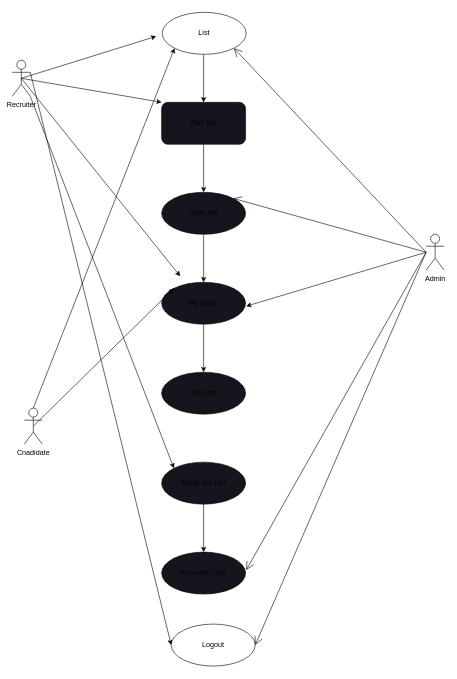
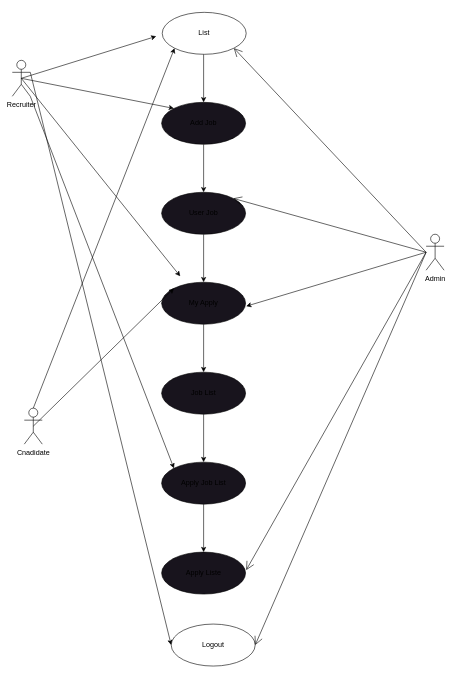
  <mxCell id="0" />
  <mxCell id="1" parent="0" />
  <mxCell id="2" value="" style="edgeStyle=none;html=1;" edge="1" parent="1" target="5"><mxGeometry relative="1" as="geometry"><mxPoint x="339" y="90" as="sourcePoint" /></mxGeometry></mxCell>
  <mxCell id="3" value="List" style="ellipse;whiteSpace=wrap;html=1;" vertex="1" parent="1"><mxGeometry x="270" y="20" width="140" height="70" as="geometry" /></mxCell>
  <mxCell id="4" value="" style="edgeStyle=none;html=1;" edge="1" parent="1" source="5" target="7"><mxGeometry relative="1" as="geometry" /></mxCell>
- <mxCell id="5" value="Add Job" style="whiteSpace=wrap;html=1;fillColor=rgb(24, 20, 29);rounded=1;" vertex="1" parent="1"><mxGeometry x="269" y="170" width="140" height="70" as="geometry" /></mxCell>
+ <mxCell id="5" value="Add Job" style="ellipse;whiteSpace=wrap;html=1;fillColor=rgb(24, 20, 29);" vertex="1" parent="1"><mxGeometry x="269" y="170" width="140" height="70" as="geometry" /></mxCell>
  <mxCell id="6" value="" style="edgeStyle=none;html=1;" edge="1" parent="1" source="7" target="9"><mxGeometry relative="1" as="geometry" /></mxCell>
  <mxCell id="7" value="User Job" style="ellipse;whiteSpace=wrap;html=1;fillColor=rgb(24, 20, 29);" vertex="1" parent="1"><mxGeometry x="269" y="320" width="140" height="70" as="geometry" /></mxCell>
  <mxCell id="8" value="" style="edgeStyle=none;html=1;" edge="1" parent="1" source="9" target="11"><mxGeometry relative="1" as="geometry" /></mxCell>
  <mxCell id="9" value="My Apply" style="ellipse;whiteSpace=wrap;html=1;fillColor=rgb(24, 20, 29);" vertex="1" parent="1"><mxGeometry x="269" y="470" width="140" height="70" as="geometry" /></mxCell>
+ <mxCell id="10" value="" style="edgeStyle=none;html=1;" edge="1" parent="1" source="11" target="13"><mxGeometry relative="1" as="geometry" /></mxCell>
  <mxCell id="11" value="Job List" style="ellipse;whiteSpace=wrap;html=1;fillColor=rgb(24, 20, 29);" vertex="1" parent="1"><mxGeometry x="269" y="620" width="140" height="70" as="geometry" /></mxCell>
  <mxCell id="12" value="" style="edgeStyle=none;html=1;" edge="1" parent="1" source="13" target="14"><mxGeometry relative="1" as="geometry" /></mxCell>
  <mxCell id="13" value="Apply Job List" style="ellipse;whiteSpace=wrap;html=1;fillColor=rgb(24, 20, 29);" vertex="1" parent="1"><mxGeometry x="269" y="770" width="140" height="70" as="geometry" /></mxCell>
- <mxCell id="14" value="Recruiter Liste" style="ellipse;whiteSpace=wrap;html=1;fillColor=rgb(24, 20, 29);" vertex="1" parent="1"><mxGeometry x="269" y="920" width="140" height="70" as="geometry" /></mxCell>
+ <mxCell id="14" value="Apply Liste" style="ellipse;whiteSpace=wrap;html=1;fillColor=rgb(24, 20, 29);" vertex="1" parent="1"><mxGeometry x="269" y="920" width="140" height="70" as="geometry" /></mxCell>
  <mxCell id="15" style="edgeStyle=none;html=1;exitX=0.5;exitY=0.5;exitDx=0;exitDy=0;exitPerimeter=0;" edge="1" parent="1" source="20"><mxGeometry relative="1" as="geometry"><mxPoint x="260" y="60" as="targetPoint" /></mxGeometry></mxCell>
  <mxCell id="16" style="edgeStyle=none;html=1;exitX=0.5;exitY=0.5;exitDx=0;exitDy=0;exitPerimeter=0;entryX=0;entryY=0;entryDx=0;entryDy=0;" edge="1" parent="1" source="20" target="5"><mxGeometry relative="1" as="geometry" /></mxCell>
  <mxCell id="17" style="edgeStyle=none;html=1;exitX=0.5;exitY=0.5;exitDx=0;exitDy=0;exitPerimeter=0;" edge="1" parent="1" source="20"><mxGeometry relative="1" as="geometry"><mxPoint x="300" y="460" as="targetPoint" /></mxGeometry></mxCell>
  <mxCell id="18" style="edgeStyle=none;html=1;exitX=1;exitY=1;exitDx=0;exitDy=0;exitPerimeter=0;entryX=0;entryY=0;entryDx=0;entryDy=0;" edge="1" parent="1" source="20" target="13"><mxGeometry relative="1" as="geometry" /></mxCell>
  <mxCell id="19" style="edgeStyle=none;html=1;exitX=1;exitY=0.333;exitDx=0;exitDy=0;exitPerimeter=0;entryX=0;entryY=0.5;entryDx=0;entryDy=0;" edge="1" parent="1" source="20" target="26"><mxGeometry relative="1" as="geometry" /></mxCell>
  <mxCell id="20" value="Recruiter" style="shape=umlActor;verticalLabelPosition=bottom;verticalAlign=top;html=1;" vertex="1" parent="1"><mxGeometry x="20" y="100" width="30" height="60" as="geometry" /></mxCell>
  <mxCell id="21" style="edgeStyle=none;html=1;exitX=0.5;exitY=0;exitDx=0;exitDy=0;exitPerimeter=0;entryX=0;entryY=1;entryDx=0;entryDy=0;" edge="1" parent="1" source="23" target="3"><mxGeometry relative="1" as="geometry" /></mxCell>
  <mxCell id="22" style="edgeStyle=none;html=1;exitX=0.5;exitY=0.5;exitDx=0;exitDy=0;exitPerimeter=0;entryX=0;entryY=0;entryDx=0;entryDy=0;" edge="1" parent="1" source="23" target="9"><mxGeometry relative="1" as="geometry" /></mxCell>
  <mxCell id="23" value="Cnadidate" style="shape=umlActor;verticalLabelPosition=bottom;verticalAlign=top;html=1;" vertex="1" parent="1"><mxGeometry x="40" y="680" width="30" height="60" as="geometry" /></mxCell>
  <mxCell id="24" style="edgeStyle=none;html=1;" edge="1" parent="1"><mxGeometry relative="1" as="geometry"><mxPoint x="410" y="510" as="targetPoint" /><mxPoint x="710" y="420" as="sourcePoint" /></mxGeometry></mxCell>
  <mxCell id="25" value="Admin" style="shape=umlActor;verticalLabelPosition=bottom;verticalAlign=top;html=1;" vertex="1" parent="1"><mxGeometry x="710" y="390" width="30" height="60" as="geometry" /></mxCell>
  <mxCell id="26" value="Logout" style="ellipse;whiteSpace=wrap;html=1;" vertex="1" parent="1"><mxGeometry x="285" y="1040" width="140" height="70" as="geometry" /></mxCell>
  <mxCell id="27" value="" style="endArrow=open;endFill=1;endSize=12;html=1;entryX=1;entryY=1;entryDx=0;entryDy=0;" edge="1" parent="1" target="3"><mxGeometry width="160" relative="1" as="geometry"><mxPoint x="710" y="420" as="sourcePoint" /><mxPoint x="460" y="270" as="targetPoint" /></mxGeometry></mxCell>
  <mxCell id="28" value="" style="endArrow=open;endFill=1;endSize=12;html=1;entryX=1;entryY=0;entryDx=0;entryDy=0;" edge="1" parent="1" target="7"><mxGeometry width="160" relative="1" as="geometry"><mxPoint x="710" y="420" as="sourcePoint" /><mxPoint x="460" y="270" as="targetPoint" /></mxGeometry></mxCell>
  <mxCell id="29" value="" style="endArrow=open;endFill=1;endSize=12;html=1;" edge="1" parent="1"><mxGeometry width="160" relative="1" as="geometry"><mxPoint x="710" y="420" as="sourcePoint" /><mxPoint x="410" y="950" as="targetPoint" /></mxGeometry></mxCell>
  <mxCell id="30" value="" style="endArrow=open;endFill=1;endSize=12;html=1;entryX=1;entryY=0.5;entryDx=0;entryDy=0;" edge="1" parent="1" target="26"><mxGeometry width="160" relative="1" as="geometry"><mxPoint x="710" y="420" as="sourcePoint" /><mxPoint x="790" y="870" as="targetPoint" /></mxGeometry></mxCell>
